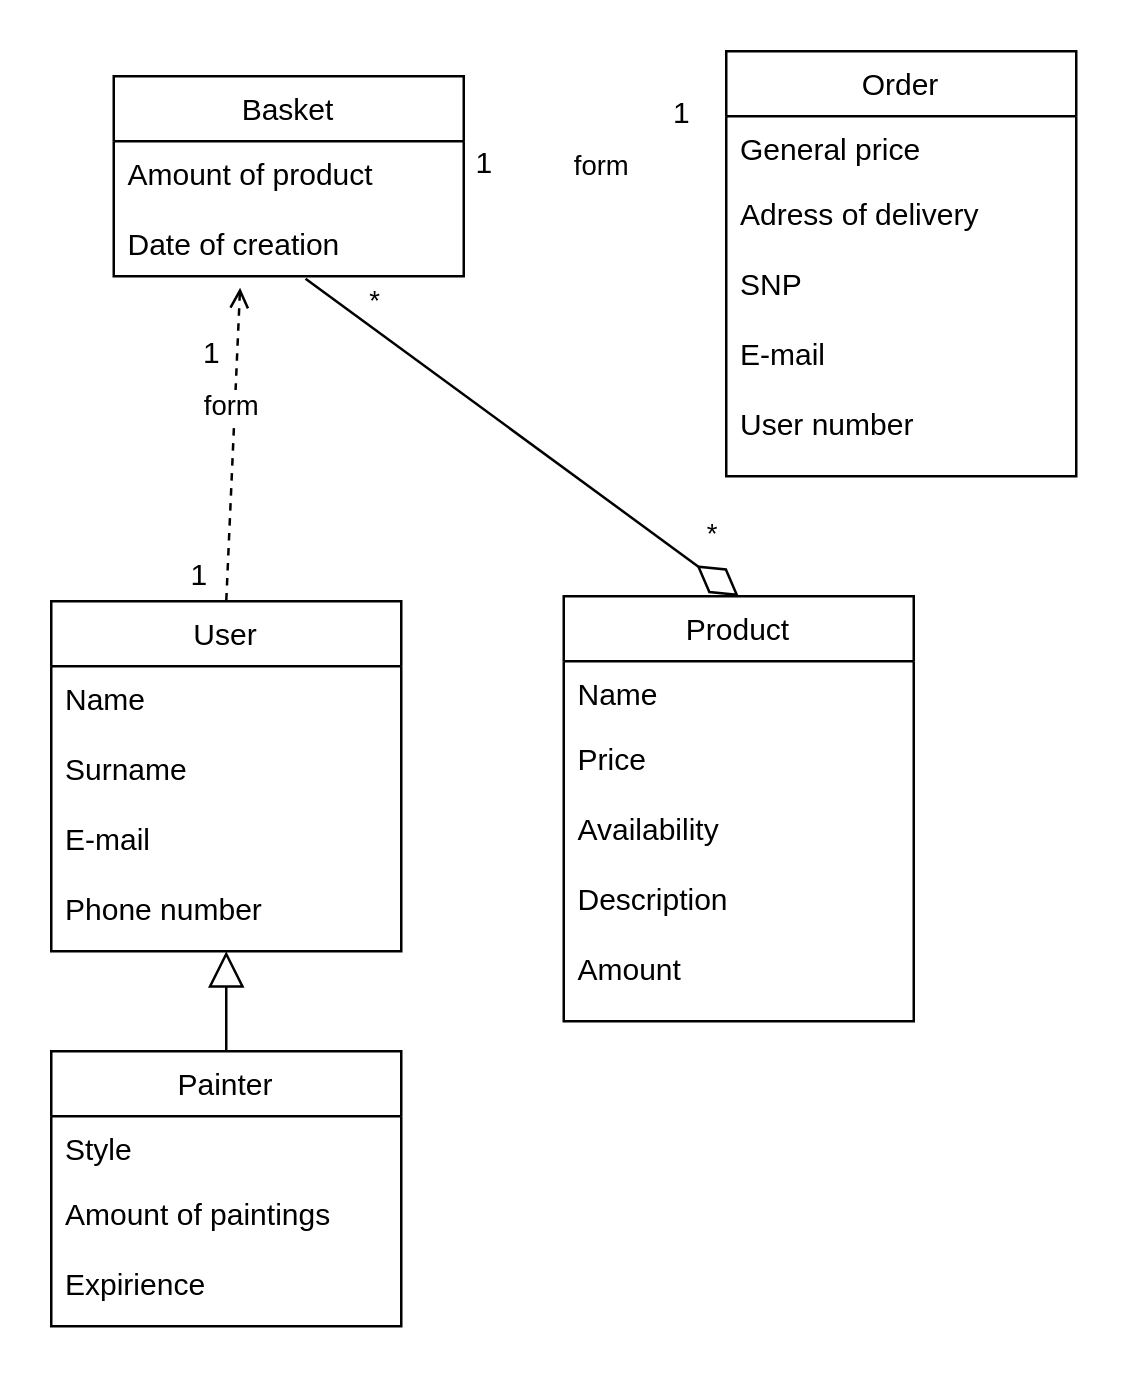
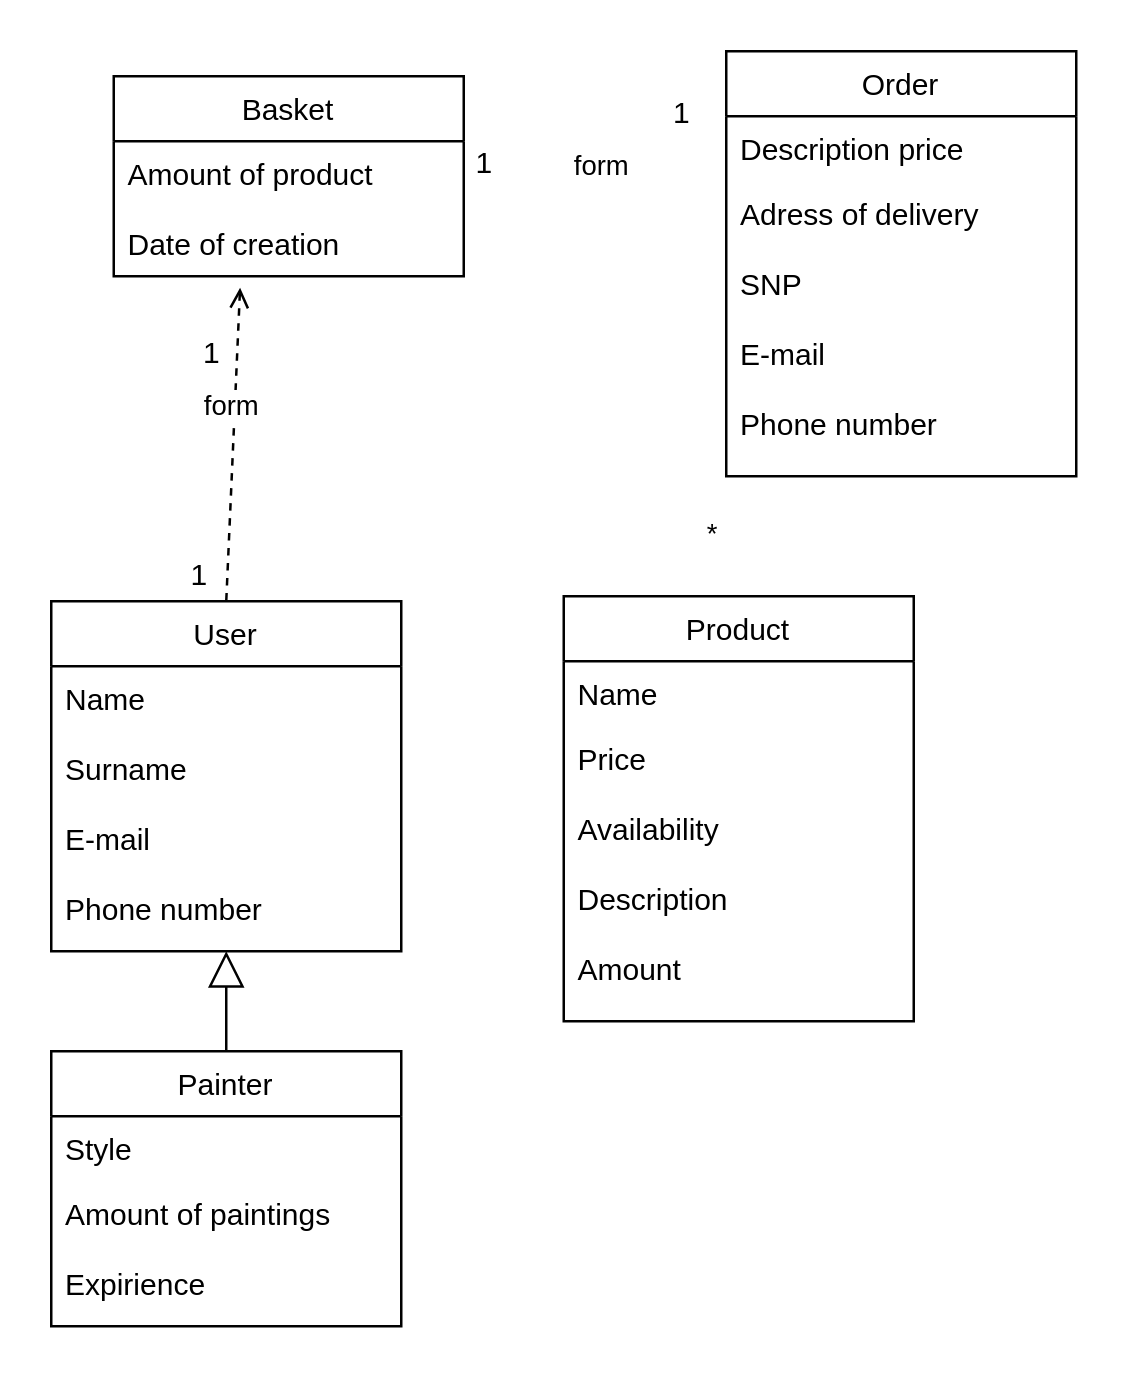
  <mxCell id="0" />
  <mxCell id="1" parent="0" />
  <mxCell id="2" value="User" style="swimlane;fontStyle=0;childLayout=stackLayout;horizontal=1;startSize=26;fillColor=none;horizontalStack=0;resizeParent=1;resizeParentMax=0;resizeLast=0;collapsible=1;marginBottom=0;" parent="1" vertex="1"><mxGeometry x="20" y="240" width="140" height="140" as="geometry" /></mxCell>
  <mxCell id="3" value="Name&#10;&#10;Surname &#10;&#10;E-mail&#10;&#10;Phone number" style="text;strokeColor=none;fillColor=none;align=left;verticalAlign=top;spacingLeft=4;spacingRight=4;overflow=hidden;rotatable=0;points=[[0,0.5],[1,0.5]];portConstraint=eastwest;" parent="2" vertex="1"><mxGeometry y="26" width="140" height="114" as="geometry" /></mxCell>
  <mxCell id="4" value="Painter" style="swimlane;fontStyle=0;childLayout=stackLayout;horizontal=1;startSize=26;fillColor=none;horizontalStack=0;resizeParent=1;resizeParentMax=0;resizeLast=0;collapsible=1;marginBottom=0;" parent="1" vertex="1"><mxGeometry x="20" y="420" width="140" height="110" as="geometry" /></mxCell>
  <mxCell id="5" value="Style" style="text;strokeColor=none;fillColor=none;align=left;verticalAlign=top;spacingLeft=4;spacingRight=4;overflow=hidden;rotatable=0;points=[[0,0.5],[1,0.5]];portConstraint=eastwest;" parent="4" vertex="1"><mxGeometry y="26" width="140" height="26" as="geometry" /></mxCell>
  <mxCell id="6" value="Amount of paintings&#10;&#10;Expirience" style="text;strokeColor=none;fillColor=none;align=left;verticalAlign=top;spacingLeft=4;spacingRight=4;overflow=hidden;rotatable=0;points=[[0,0.5],[1,0.5]];portConstraint=eastwest;" parent="4" vertex="1"><mxGeometry y="52" width="140" height="58" as="geometry" /></mxCell>
  <mxCell id="7" value="" style="endArrow=block;endFill=0;endSize=12;html=1;rounded=0;exitX=0.5;exitY=0;exitDx=0;exitDy=0;" parent="1" source="4" edge="1"><mxGeometry width="160" relative="1" as="geometry"><mxPoint x="-64" y="300" as="sourcePoint" /><mxPoint x="90" y="380" as="targetPoint" /></mxGeometry></mxCell>
  <mxCell id="8" value="Basket" style="swimlane;fontStyle=0;childLayout=stackLayout;horizontal=1;startSize=26;fillColor=none;horizontalStack=0;resizeParent=1;resizeParentMax=0;resizeLast=0;collapsible=1;marginBottom=0;" parent="1" vertex="1"><mxGeometry x="45" y="30" width="140" height="80" as="geometry" /></mxCell>
  <mxCell id="9" value="Amount of product&#10;&#10;Date of creation" style="text;strokeColor=none;fillColor=none;align=left;verticalAlign=top;spacingLeft=4;spacingRight=4;overflow=hidden;rotatable=0;points=[[0,0.5],[1,0.5]];portConstraint=eastwest;" parent="8" vertex="1"><mxGeometry y="26" width="140" height="54" as="geometry" /></mxCell>
  <mxCell id="10" value="Order" style="swimlane;fontStyle=0;childLayout=stackLayout;horizontal=1;startSize=26;fillColor=none;horizontalStack=0;resizeParent=1;resizeParentMax=0;resizeLast=0;collapsible=1;marginBottom=0;" parent="1" vertex="1"><mxGeometry x="290" y="20" width="140" height="170" as="geometry" /></mxCell>
- <mxCell id="11" value="General price" style="text;strokeColor=none;fillColor=none;align=left;verticalAlign=top;spacingLeft=4;spacingRight=4;overflow=hidden;rotatable=0;points=[[0,0.5],[1,0.5]];portConstraint=eastwest;" parent="10" vertex="1"><mxGeometry y="26" width="140" height="26" as="geometry" /></mxCell>
- <mxCell id="12" value="Adress of delivery &#10;&#10;SNP&#10;&#10;E-mail&#10;&#10;User number" style="text;strokeColor=none;fillColor=none;align=left;verticalAlign=top;spacingLeft=4;spacingRight=4;overflow=hidden;rotatable=0;points=[[0,0.5],[1,0.5]];portConstraint=eastwest;" parent="10" vertex="1"><mxGeometry y="52" width="140" height="118" as="geometry" /></mxCell>
+ <mxCell id="11" value="Description price" style="text;strokeColor=none;fillColor=none;align=left;verticalAlign=top;spacingLeft=4;spacingRight=4;overflow=hidden;rotatable=0;points=[[0,0.5],[1,0.5]];portConstraint=eastwest;" parent="10" vertex="1"><mxGeometry y="26" width="140" height="26" as="geometry" /></mxCell>
+ <mxCell id="12" value="Adress of delivery &#10;&#10;SNP&#10;&#10;E-mail&#10;&#10;Phone number" style="text;strokeColor=none;fillColor=none;align=left;verticalAlign=top;spacingLeft=4;spacingRight=4;overflow=hidden;rotatable=0;points=[[0,0.5],[1,0.5]];portConstraint=eastwest;" parent="10" vertex="1"><mxGeometry y="52" width="140" height="118" as="geometry" /></mxCell>
  <mxCell id="13" value="Product" style="swimlane;fontStyle=0;childLayout=stackLayout;horizontal=1;startSize=26;fillColor=none;horizontalStack=0;resizeParent=1;resizeParentMax=0;resizeLast=0;collapsible=1;marginBottom=0;" parent="1" vertex="1"><mxGeometry x="225" y="238" width="140" height="170" as="geometry" /></mxCell>
  <mxCell id="14" value="Name" style="text;strokeColor=none;fillColor=none;align=left;verticalAlign=top;spacingLeft=4;spacingRight=4;overflow=hidden;rotatable=0;points=[[0,0.5],[1,0.5]];portConstraint=eastwest;" parent="13" vertex="1"><mxGeometry y="26" width="140" height="26" as="geometry" /></mxCell>
  <mxCell id="15" value="Price&#10;&#10;Availability&#10;&#10;Description&#10;&#10;Amount" style="text;strokeColor=none;fillColor=none;align=left;verticalAlign=top;spacingLeft=4;spacingRight=4;overflow=hidden;rotatable=0;points=[[0,0.5],[1,0.5]];portConstraint=eastwest;" parent="13" vertex="1"><mxGeometry y="52" width="140" height="118" as="geometry" /></mxCell>
- <mxCell id="16" value="" style="endArrow=none;html=1;endSize=12;startArrow=diamondThin;startSize=18;startFill=0;exitX=0.5;exitY=0;exitDx=0;exitDy=0;entryX=0.548;entryY=1.018;entryDx=0;entryDy=0;entryPerimeter=0;" parent="1" source="13" target="9" edge="1"><mxGeometry relative="1" as="geometry"><mxPoint x="370" y="180" as="sourcePoint" /><mxPoint x="120" y="130" as="targetPoint" /></mxGeometry></mxCell>
- <mxCell id="17" value="*" style="edgeLabel;resizable=0;html=1;align=right;verticalAlign=top;" parent="16" connectable="0" vertex="1"><mxGeometry x="1" relative="1" as="geometry"><mxPoint x="30" y="-4" as="offset" /></mxGeometry></mxCell>
  <mxCell id="18" value="1" style="text;html=1;align=center;verticalAlign=middle;resizable=0;points=[];autosize=1;strokeColor=none;fillColor=none;" parent="1" vertex="1"><mxGeometry x="257" y="30" width="30" height="30" as="geometry" /></mxCell>
  <mxCell id="19" value="" style="endArrow=none;html=1;rounded=0;endFill=0;strokeWidth=1;entryX=0.5;entryY=0;entryDx=0;entryDy=0;startArrow=open;startFill=0;endSize=14;exitX=0.361;exitY=1.085;exitDx=0;exitDy=0;exitPerimeter=0;dashed=1;" parent="1" source="9" target="2" edge="1"><mxGeometry width="50" height="50" relative="1" as="geometry"><mxPoint x="278.32" y="300.46" as="sourcePoint" /><mxPoint x="171.82" y="299.94" as="targetPoint" /><Array as="points" /></mxGeometry></mxCell>
  <mxCell id="20" value="form" style="edgeLabel;html=1;align=center;verticalAlign=middle;resizable=0;points=[];" parent="19" vertex="1" connectable="0"><mxGeometry x="-0.258" y="-2" relative="1" as="geometry"><mxPoint as="offset" /></mxGeometry></mxCell>
  <mxCell id="21" value="1" style="text;html=1;align=center;verticalAlign=middle;resizable=0;points=[];autosize=1;strokeColor=none;fillColor=none;" parent="1" vertex="1"><mxGeometry x="64" y="215" width="30" height="30" as="geometry" /></mxCell>
  <mxCell id="22" value="form" style="edgeLabel;html=1;align=center;verticalAlign=middle;resizable=0;points=[];" parent="1" vertex="1" connectable="0"><mxGeometry x="239.997" y="65.003" as="geometry" /></mxCell>
  <mxCell id="23" value="*" style="edgeLabel;resizable=0;html=1;align=right;verticalAlign=top;" parent="1" connectable="0" vertex="1"><mxGeometry x="287" y="200.003" as="geometry" /></mxCell>
  <mxCell id="24" value="1" style="text;html=1;align=center;verticalAlign=middle;resizable=0;points=[];autosize=1;strokeColor=none;fillColor=none;" parent="1" vertex="1"><mxGeometry x="69" y="126" width="30" height="30" as="geometry" /></mxCell>
  <mxCell id="25" value="1" style="text;html=1;align=center;verticalAlign=middle;resizable=0;points=[];autosize=1;strokeColor=none;fillColor=none;" parent="1" vertex="1"><mxGeometry x="178" y="50" width="30" height="30" as="geometry" /></mxCell>
